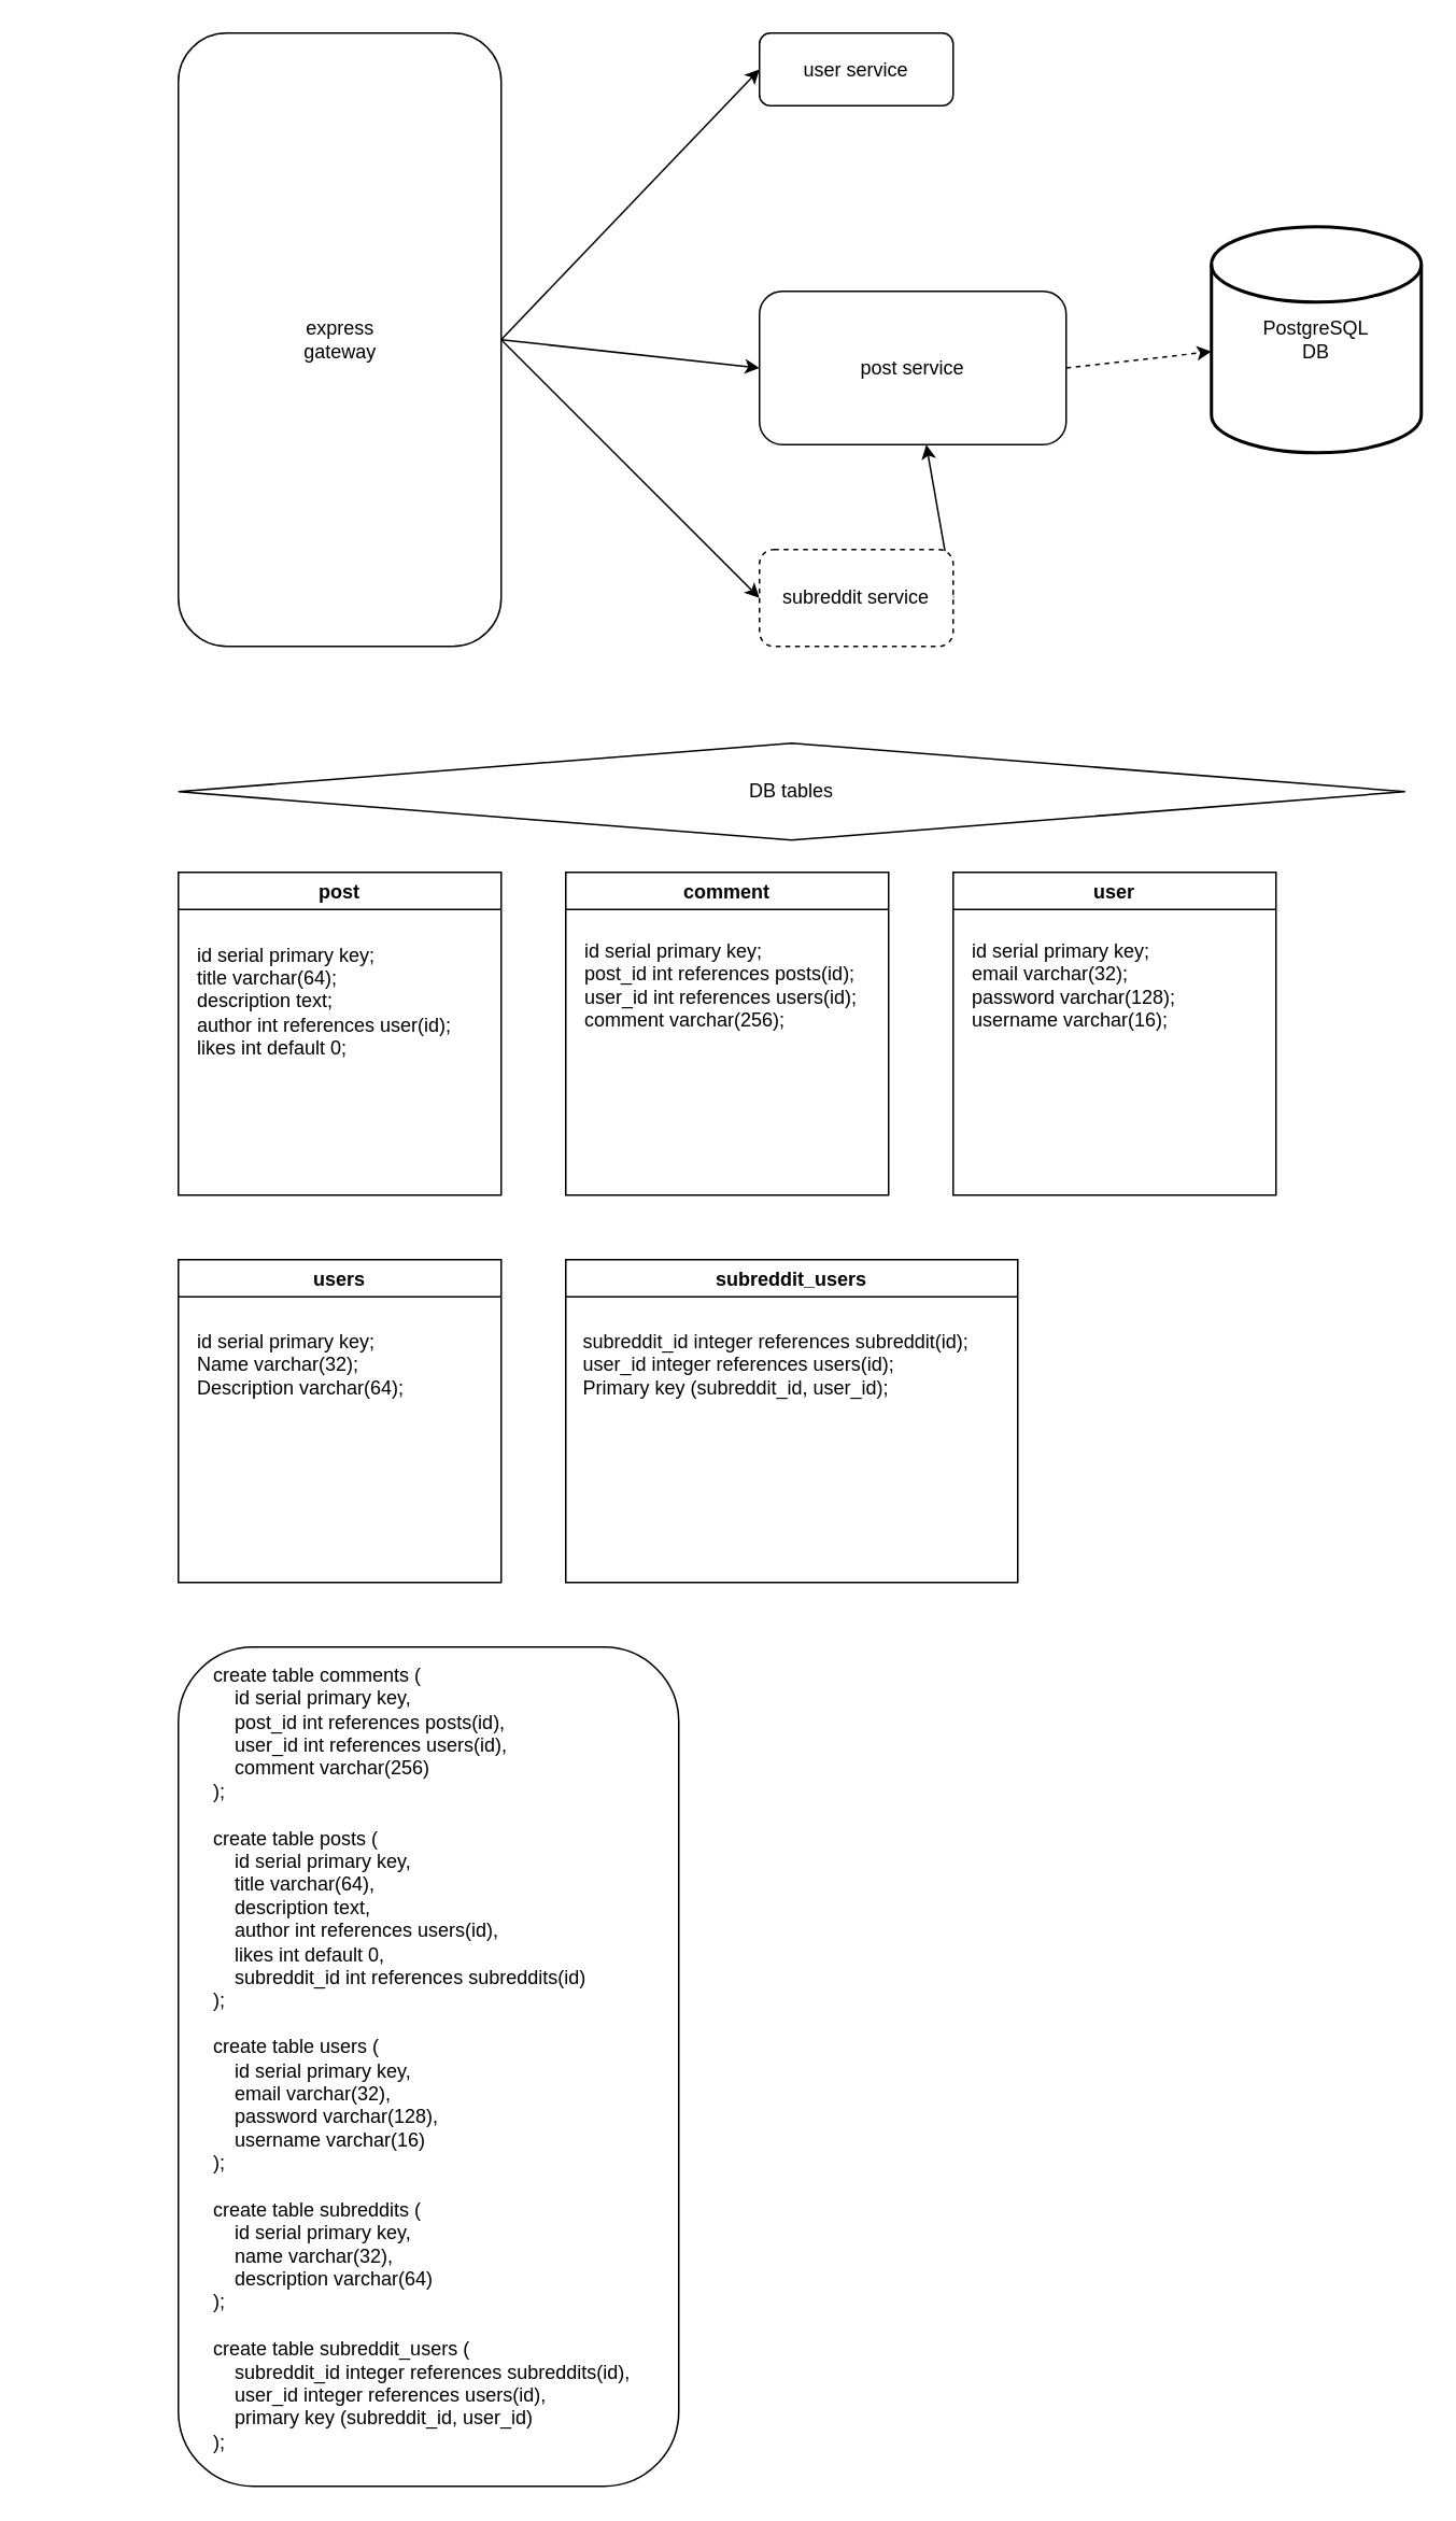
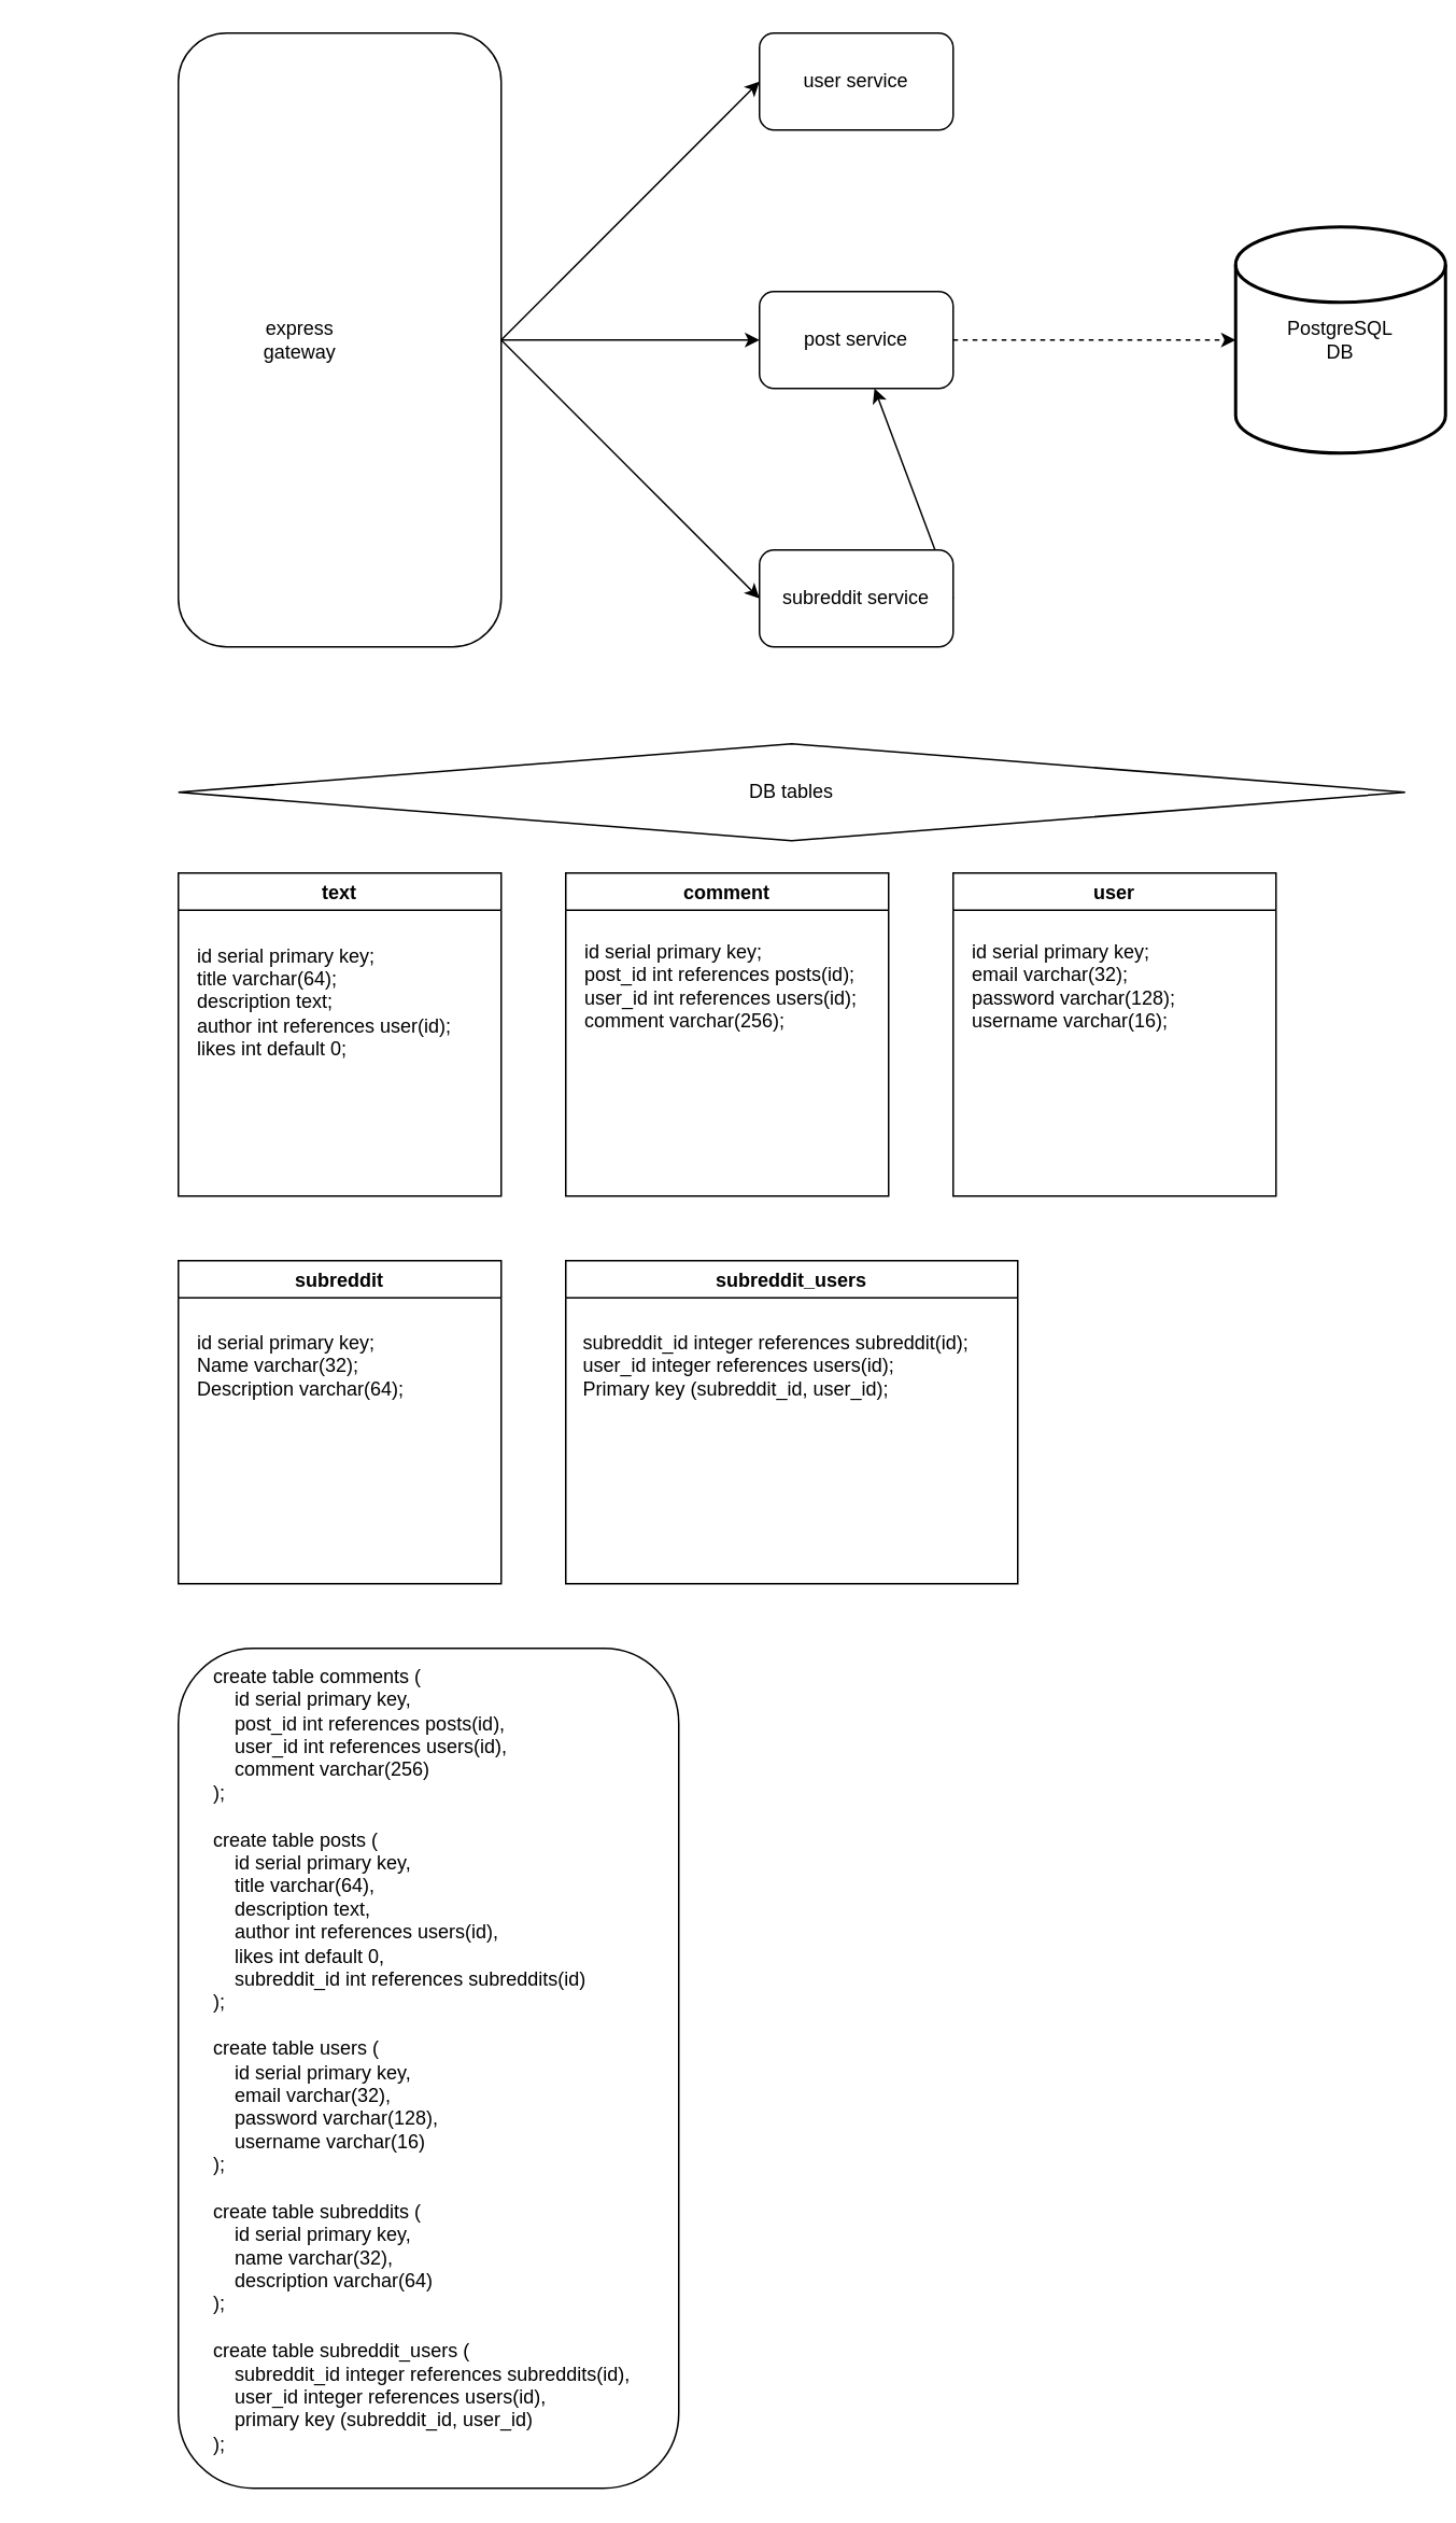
  <mxCell id="0" />
  <mxCell id="1" parent="0" />
  <mxCell id="2" style="edgeStyle=none;html=1;exitX=0.5;exitY=0;exitDx=0;exitDy=0;entryX=0;entryY=0.5;entryDx=0;entryDy=0;" parent="1" source="5" target="7" edge="1"><mxGeometry relative="1" as="geometry" /></mxCell>
  <mxCell id="3" style="edgeStyle=none;html=1;exitX=0.5;exitY=0;exitDx=0;exitDy=0;entryX=0;entryY=0.5;entryDx=0;entryDy=0;" parent="1" source="5" target="9" edge="1"><mxGeometry relative="1" as="geometry" /></mxCell>
  <mxCell id="4" style="edgeStyle=none;html=1;exitX=0.5;exitY=0;exitDx=0;exitDy=0;entryX=0;entryY=0.5;entryDx=0;entryDy=0;" parent="1" source="5" target="11" edge="1"><mxGeometry relative="1" as="geometry" /></mxCell>
  <mxCell id="5" value="" style="rounded=1;whiteSpace=wrap;html=1;rotation=90;" parent="1" vertex="1"><mxGeometry x="20" y="110" width="380" height="200" as="geometry" /></mxCell>
- <mxCell id="6" value="express&lt;br&gt;gateway" style="text;html=1;align=center;verticalAlign=middle;resizable=0;points=[];autosize=1;strokeColor=none;fillColor=none;" parent="1" vertex="1"><mxGeometry x="180" y="195" width="60" height="30" as="geometry" /></mxCell>
- <mxCell id="7" value="user service" style="rounded=1;whiteSpace=wrap;html=1;" parent="1" vertex="1"><mxGeometry x="470" y="20" width="120" height="45" as="geometry" /></mxCell>
+ <mxCell id="6" value="express&lt;br&gt;gateway" style="text;html=1;align=center;verticalAlign=middle;resizable=0;points=[];autosize=1;strokeColor=none;fillColor=none;" parent="1" vertex="1"><mxGeometry x="155" y="195" width="60" height="30" as="geometry" /></mxCell>
+ <mxCell id="7" value="user service" style="rounded=1;whiteSpace=wrap;html=1;" parent="1" vertex="1"><mxGeometry x="470" y="20" width="120" height="60" as="geometry" /></mxCell>
  <mxCell id="8" style="edgeStyle=none;html=1;exitX=1;exitY=0.5;exitDx=0;exitDy=0;dashed=1;" parent="1" source="9" target="12" edge="1"><mxGeometry relative="1" as="geometry" /></mxCell>
- <mxCell id="9" value="post service" style="rounded=1;whiteSpace=wrap;html=1;" parent="1" vertex="1"><mxGeometry x="470" y="180" width="190" height="95" as="geometry" /></mxCell>
+ <mxCell id="9" value="post service" style="rounded=1;whiteSpace=wrap;html=1;" parent="1" vertex="1"><mxGeometry x="470" y="180" width="120" height="60" as="geometry" /></mxCell>
  <mxCell id="10" style="edgeStyle=none;html=1;exitX=1;exitY=0.5;exitDx=0;exitDy=0;" parent="1" source="11" target="9" edge="1"><mxGeometry relative="1" as="geometry" /></mxCell>
- <mxCell id="11" value="subreddit service" style="rounded=1;whiteSpace=wrap;html=1;dashed=1;" parent="1" vertex="1"><mxGeometry x="470" y="340" width="120" height="60" as="geometry" /></mxCell>
- <mxCell id="12" value="PostgreSQL&lt;br&gt;DB" style="strokeWidth=2;html=1;shape=mxgraph.flowchart.database;whiteSpace=wrap;" parent="1" vertex="1"><mxGeometry x="750" y="140" width="130" height="140" as="geometry" /></mxCell>
- <mxCell id="13" value="post" style="swimlane;" parent="1" vertex="1"><mxGeometry x="110" y="540" width="200" height="200" as="geometry" /></mxCell>
+ <mxCell id="11" value="subreddit service" style="rounded=1;whiteSpace=wrap;html=1;" parent="1" vertex="1"><mxGeometry x="470" y="340" width="120" height="60" as="geometry" /></mxCell>
+ <mxCell id="12" value="PostgreSQL&lt;br&gt;DB" style="strokeWidth=2;html=1;shape=mxgraph.flowchart.database;whiteSpace=wrap;" parent="1" vertex="1"><mxGeometry x="765" y="140" width="130" height="140" as="geometry" /></mxCell>
+ <mxCell id="13" value="text" style="swimlane;" parent="1" vertex="1"><mxGeometry x="110" y="540" width="200" height="200" as="geometry" /></mxCell>
  <mxCell id="14" value="id serial primary key;&lt;br&gt;title varchar(64);&lt;br&gt;description text;&lt;br&gt;author int references user(id);&lt;br&gt;likes int default 0;" style="text;html=1;align=left;verticalAlign=middle;resizable=0;points=[];autosize=1;strokeColor=none;fillColor=none;" parent="13" vertex="1"><mxGeometry x="10" y="40" width="170" height="80" as="geometry" /></mxCell>
  <mxCell id="15" value="comment" style="swimlane;" parent="1" vertex="1"><mxGeometry x="350" y="540" width="200" height="200" as="geometry" /></mxCell>
  <mxCell id="16" value="id serial primary key;&lt;br&gt;post_id int references posts(id);&lt;br&gt;user_id int references users(id);&lt;br&gt;comment varchar(256);&lt;br&gt;" style="text;html=1;align=left;verticalAlign=middle;resizable=0;points=[];autosize=1;strokeColor=none;fillColor=none;" parent="15" vertex="1"><mxGeometry x="10" y="40" width="180" height="60" as="geometry" /></mxCell>
  <mxCell id="17" value="user" style="swimlane;" parent="1" vertex="1"><mxGeometry x="590" y="540" width="200" height="200" as="geometry" /></mxCell>
  <mxCell id="18" value="id serial primary key;&lt;br&gt;email varchar(32);&lt;br&gt;password varchar(128);&lt;br&gt;username varchar(16);" style="text;html=1;align=left;verticalAlign=middle;resizable=0;points=[];autosize=1;strokeColor=none;fillColor=none;" parent="17" vertex="1"><mxGeometry x="10" y="40" width="140" height="60" as="geometry" /></mxCell>
- <mxCell id="19" value="users" style="swimlane;" parent="1" vertex="1"><mxGeometry x="110" y="780" width="200" height="200" as="geometry" /></mxCell>
+ <mxCell id="19" value="subreddit" style="swimlane;" parent="1" vertex="1"><mxGeometry x="110" y="780" width="200" height="200" as="geometry" /></mxCell>
  <mxCell id="20" value="id serial primary key;&lt;br&gt;Name varchar(32);&lt;br&gt;Description varchar(64);" style="text;html=1;align=left;verticalAlign=middle;resizable=0;points=[];autosize=1;strokeColor=none;fillColor=none;" parent="19" vertex="1"><mxGeometry x="10" y="40" width="140" height="50" as="geometry" /></mxCell>
  <mxCell id="21" value="subreddit_users" style="swimlane;startSize=23;" parent="1" vertex="1"><mxGeometry x="350" y="780" width="280" height="200" as="geometry" /></mxCell>
  <mxCell id="22" value="subreddit_id integer references subreddit(id);&lt;br&gt;user_id integer references users(id);&lt;br&gt;Primary key (subreddit_id, user_id);" style="text;html=1;align=left;verticalAlign=middle;resizable=0;points=[];autosize=1;strokeColor=none;fillColor=none;" parent="21" vertex="1"><mxGeometry x="9" y="40" width="250" height="50" as="geometry" /></mxCell>
  <mxCell id="23" value="DB tables" style="rhombus;whiteSpace=wrap;html=1;" parent="1" vertex="1"><mxGeometry x="110" y="460" width="760" height="60" as="geometry" /></mxCell>
  <mxCell id="24" value="" style="rounded=1;whiteSpace=wrap;html=1;" parent="1" vertex="1"><mxGeometry x="110" y="1020" width="310" height="520" as="geometry" /></mxCell>
  <mxCell id="25" value="&lt;div&gt;create table comments (&lt;/div&gt;&lt;div&gt;&amp;nbsp; &amp;nbsp; id serial primary key,&lt;/div&gt;&lt;div&gt;&amp;nbsp; &amp;nbsp; post_id int references posts(id),&lt;/div&gt;&lt;div&gt;&amp;nbsp; &amp;nbsp; user_id int references users(id),&lt;br&gt;&lt;/div&gt;&lt;div&gt;&amp;nbsp; &amp;nbsp; comment varchar(256)&lt;/div&gt;&lt;div&gt;);&lt;/div&gt;&lt;div&gt;&lt;br&gt;&lt;/div&gt;&lt;div&gt;create table posts (&lt;/div&gt;&lt;div&gt;&amp;nbsp; &amp;nbsp; id serial primary key,&lt;/div&gt;&lt;div&gt;&amp;nbsp; &amp;nbsp; title varchar(64),&lt;/div&gt;&lt;div&gt;&amp;nbsp; &amp;nbsp; description text,&lt;/div&gt;&lt;div&gt;&amp;nbsp; &amp;nbsp; author int references users(id),&lt;/div&gt;&lt;div&gt;&amp;nbsp; &amp;nbsp; likes int default 0,&lt;/div&gt;&lt;div&gt;&amp;nbsp; &amp;nbsp; subreddit_id int references subreddits(id)&lt;/div&gt;&lt;div&gt;);&lt;/div&gt;&lt;div&gt;&lt;br&gt;&lt;/div&gt;&lt;div&gt;create table users (&lt;/div&gt;&lt;div&gt;&amp;nbsp; &amp;nbsp; id serial primary key,&lt;/div&gt;&lt;div&gt;&amp;nbsp; &amp;nbsp; email varchar(32),&lt;/div&gt;&lt;div&gt;&amp;nbsp; &amp;nbsp; password varchar(128),&lt;/div&gt;&lt;div&gt;&amp;nbsp; &amp;nbsp; username varchar(16)&lt;/div&gt;&lt;div&gt;);&lt;/div&gt;&lt;div&gt;&lt;br&gt;&lt;/div&gt;&lt;div&gt;create table subreddits (&lt;/div&gt;&lt;div&gt;&amp;nbsp; &amp;nbsp; id serial primary key,&lt;/div&gt;&lt;div&gt;&amp;nbsp; &amp;nbsp; name varchar(32),&lt;/div&gt;&lt;div&gt;&amp;nbsp; &amp;nbsp; description varchar(64)&lt;/div&gt;&lt;div&gt;);&lt;/div&gt;&lt;div&gt;&lt;br&gt;&lt;/div&gt;&lt;div&gt;create table subreddit_users (&lt;/div&gt;&lt;div&gt;&amp;nbsp; &amp;nbsp; subreddit_id integer references subreddits(id),&lt;/div&gt;&lt;div&gt;&amp;nbsp; &amp;nbsp; user_id integer references users(id),&lt;/div&gt;&lt;div&gt;&amp;nbsp; &amp;nbsp; primary key (subreddit_id, user_id)&lt;/div&gt;&lt;div&gt;);&lt;/div&gt;" style="text;html=1;align=left;verticalAlign=middle;resizable=0;points=[];autosize=1;strokeColor=none;fillColor=none;" parent="1" vertex="1"><mxGeometry x="130" y="1035" width="270" height="480" as="geometry" /></mxCell>
